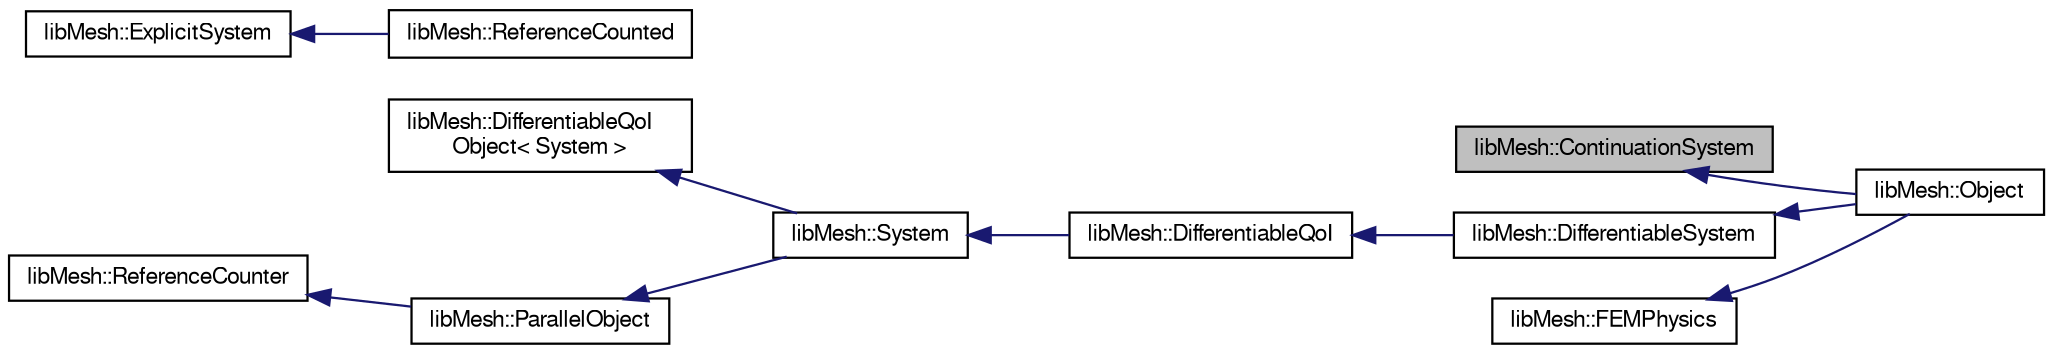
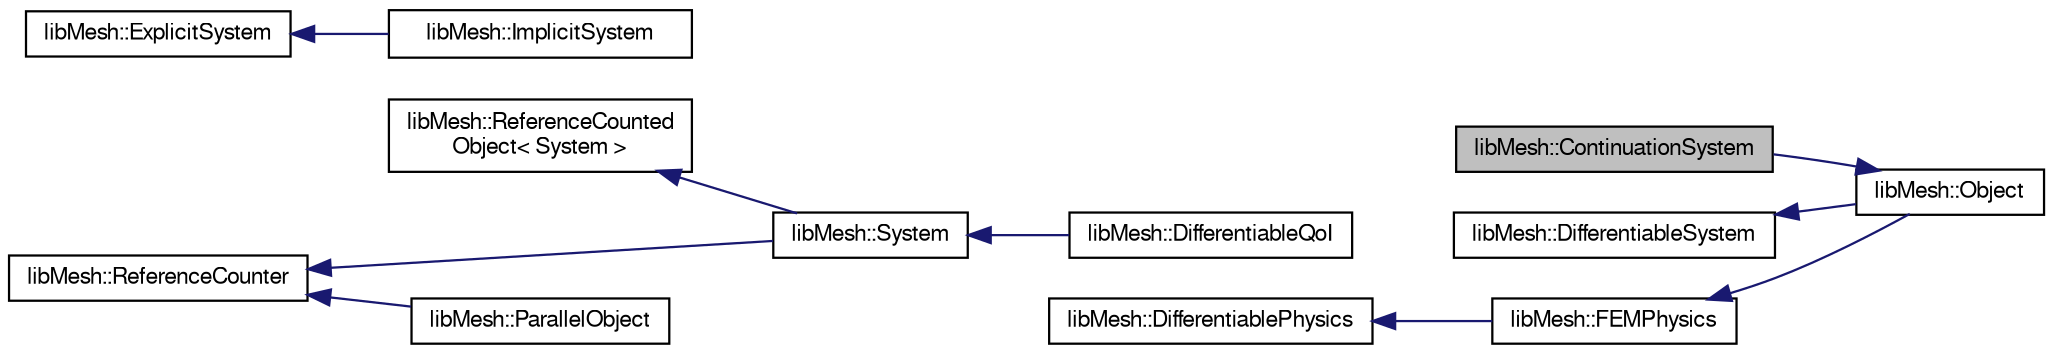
  digraph {
    rankdir=LR
    node [color=black fillcolor=white fontname=FreeSans fontsize=10 shape=record style=filled]
    edge [color=midnightblue dir=back fontname=FreeSans fontsize=10 labelfontname=FreeSans labelfontsize=10 style=solid]
    n1 [fillcolor=grey75 fontcolor=black height=0.2 label="libMesh::ContinuationSystem" width=0.4]
    n2 [height=0.2 label="libMesh::Object" width=0.4]
    n3 [height=0.2 label="libMesh::DifferentiableSystem" width=0.4]
-   n4 [height=0.2 label="libMesh::ReferenceCounted" width=0.4]
+   n4 [height=0.2 label="libMesh::ImplicitSystem" width=0.4]
    n5 [height=0.2 label="libMesh::ExplicitSystem" width=0.4]
    n6 [height=0.2 label="libMesh::System" width=0.4]
    n7 [height=0.2 label="libMesh::DifferentiableQoI" width=0.4]
-   n8 [height=0.2 label="libMesh::DifferentiableQoI\lObject\< System \>" width=0.4]
+   n8 [height=0.2 label="libMesh::ReferenceCounted\lObject\< System \>" width=0.4]
    n9 [height=0.2 label="libMesh::ReferenceCounter" width=0.4]
    n10 [height=0.2 label="libMesh::ParallelObject" width=0.4]
+   n11 [height=0.2 label="libMesh::DifferentiablePhysics" width=0.4]
    n12 [height=0.2 label="libMesh::FEMPhysics" width=0.4]
-   n1 -> n2
+   n2 -> n1
    n3 -> n2
    n5 -> n4
    n6 -> n7
-   n7 -> n3
    n8 -> n6
    n9 -> n10
-   n10 -> n6
+   n9 -> n6
+   n11 -> n12
    n12 -> n2
  }
